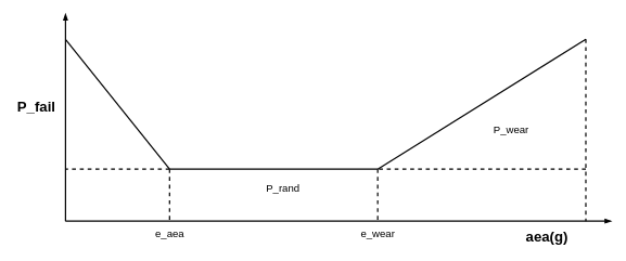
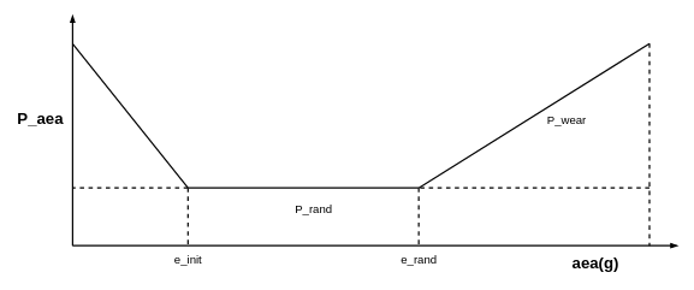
  <mxCell id="0" />
  <mxCell id="1" parent="0" />
  <mxCell id="2" value="" style="endArrow=blockThin;html=1;endFill=1;fontSize=16;strokeWidth=2;" edge="1" parent="1"><mxGeometry width="50" height="50" relative="1" as="geometry"><mxPoint x="100" y="340" as="sourcePoint" /><mxPoint x="100" y="20" as="targetPoint" /></mxGeometry></mxCell>
  <mxCell id="3" value="" style="endArrow=blockThin;html=1;endFill=1;fontSize=16;strokeWidth=2;" edge="1" parent="1"><mxGeometry width="50" height="50" relative="1" as="geometry"><mxPoint x="100" y="340" as="sourcePoint" /><mxPoint x="940" y="340" as="targetPoint" /></mxGeometry></mxCell>
  <mxCell id="4" value="" style="endArrow=none;html=1;fontSize=16;strokeWidth=2;" edge="1" parent="1"><mxGeometry width="50" height="50" relative="1" as="geometry"><mxPoint x="100" y="60" as="sourcePoint" /><mxPoint x="260" y="260" as="targetPoint" /></mxGeometry></mxCell>
  <mxCell id="5" value="" style="endArrow=none;html=1;fontSize=16;strokeWidth=2;" edge="1" parent="1"><mxGeometry width="50" height="50" relative="1" as="geometry"><mxPoint x="260" y="260" as="sourcePoint" /><mxPoint x="580" y="260" as="targetPoint" /></mxGeometry></mxCell>
  <mxCell id="6" value="" style="endArrow=none;html=1;fontSize=16;strokeWidth=2;" edge="1" parent="1"><mxGeometry width="50" height="50" relative="1" as="geometry"><mxPoint x="900" y="60" as="sourcePoint" /><mxPoint x="580" y="260" as="targetPoint" /></mxGeometry></mxCell>
  <mxCell id="7" value="" style="endArrow=none;html=1;dashed=1;fontSize=16;strokeWidth=2;" edge="1" parent="1"><mxGeometry width="50" height="50" relative="1" as="geometry"><mxPoint x="260" y="260" as="sourcePoint" /><mxPoint x="260" y="340" as="targetPoint" /></mxGeometry></mxCell>
  <mxCell id="8" value="" style="endArrow=none;html=1;dashed=1;fontSize=16;strokeWidth=2;" edge="1" parent="1"><mxGeometry width="50" height="50" relative="1" as="geometry"><mxPoint x="580" y="260" as="sourcePoint" /><mxPoint x="580" y="340" as="targetPoint" /></mxGeometry></mxCell>
  <mxCell id="9" value="" style="endArrow=none;html=1;dashed=1;fontSize=16;strokeWidth=2;" edge="1" parent="1"><mxGeometry width="50" height="50" relative="1" as="geometry"><mxPoint x="900" y="60" as="sourcePoint" /><mxPoint x="900" y="340" as="targetPoint" /></mxGeometry></mxCell>
- <mxCell id="10" value="P_fail" style="text;html=1;align=center;verticalAlign=middle;resizable=0;points=[];autosize=1;fontSize=22;fontStyle=1;strokeWidth=2;" vertex="1" parent="1"><mxGeometry x="20" y="150" width="70" height="30" as="geometry" /></mxCell>
+ <mxCell id="10" value="P_aea" style="text;html=1;align=center;verticalAlign=middle;resizable=0;points=[];autosize=1;fontSize=22;fontStyle=1;strokeWidth=2;" vertex="1" parent="1"><mxGeometry x="20" y="150" width="70" height="30" as="geometry" /></mxCell>
  <mxCell id="11" value="P_rand" style="text;html=1;align=center;verticalAlign=middle;resizable=0;points=[];autosize=1;fontSize=16;strokeWidth=2;" vertex="1" parent="1"><mxGeometry x="399" y="280" width="70" height="20" as="geometry" /></mxCell>
- <mxCell id="12" value="P_wear" style="text;html=1;align=center;verticalAlign=middle;resizable=0;points=[];autosize=1;fontSize=16;strokeWidth=2;" vertex="1" parent="1"><mxGeometry x="750" y="190" width="70" height="20" as="geometry" /></mxCell>
+ <mxCell id="12" value="P_wear" style="text;html=1;align=center;verticalAlign=middle;resizable=0;points=[];autosize=1;fontSize=16;strokeWidth=2;" vertex="1" parent="1"><mxGeometry x="750" y="155" width="70" height="20" as="geometry" /></mxCell>
  <mxCell id="13" value="" style="endArrow=none;html=1;dashed=1;fontSize=16;strokeWidth=2;" edge="1" parent="1"><mxGeometry width="50" height="50" relative="1" as="geometry"><mxPoint x="260" y="260" as="sourcePoint" /><mxPoint x="100" y="260" as="targetPoint" /></mxGeometry></mxCell>
- <mxCell id="14" value="e_aea" style="text;html=1;align=center;verticalAlign=middle;resizable=0;points=[];autosize=1;fontSize=16;strokeWidth=2;" vertex="1" parent="1"><mxGeometry x="235" y="350" width="50" height="20" as="geometry" /></mxCell>
- <mxCell id="15" value="e_wear" style="text;html=1;align=center;verticalAlign=middle;resizable=0;points=[];autosize=1;fontSize=16;strokeWidth=2;" vertex="1" parent="1"><mxGeometry x="545" y="350" width="70" height="20" as="geometry" /></mxCell>
- <mxCell id="16" value="aea(g)" style="text;html=1;align=center;verticalAlign=middle;resizable=0;points=[];autosize=1;fontSize=22;fontStyle=1;strokeWidth=2;" vertex="1" parent="1"><mxGeometry x="800" y="350" width="80" height="30" as="geometry" /></mxCell>
+ <mxCell id="14" value="e_init" style="text;html=1;align=center;verticalAlign=middle;resizable=0;points=[];autosize=1;fontSize=16;strokeWidth=2;" vertex="1" parent="1"><mxGeometry x="235" y="350" width="50" height="20" as="geometry" /></mxCell>
+ <mxCell id="15" value="e_rand" style="text;html=1;align=center;verticalAlign=middle;resizable=0;points=[];autosize=1;fontSize=16;strokeWidth=2;" vertex="1" parent="1"><mxGeometry x="545" y="350" width="70" height="20" as="geometry" /></mxCell>
+ <mxCell id="16" value="aea(g)" style="text;html=1;align=center;verticalAlign=middle;resizable=0;points=[];autosize=1;fontSize=22;fontStyle=1;strokeWidth=2;" vertex="1" parent="1"><mxGeometry x="785" y="350" width="80" height="30" as="geometry" /></mxCell>
  <mxCell id="17" value="" style="endArrow=none;html=1;dashed=1;fontSize=16;strokeWidth=2;" edge="1" parent="1"><mxGeometry width="50" height="50" relative="1" as="geometry"><mxPoint x="900" y="260" as="sourcePoint" /><mxPoint x="580" y="260" as="targetPoint" /></mxGeometry></mxCell>
